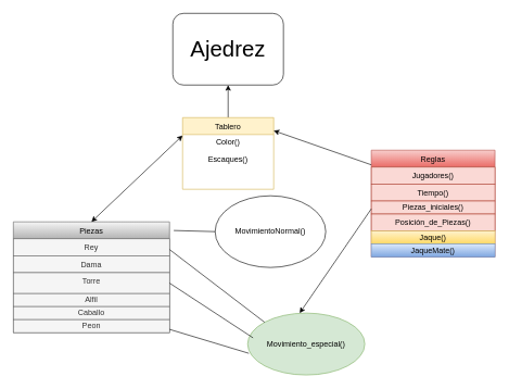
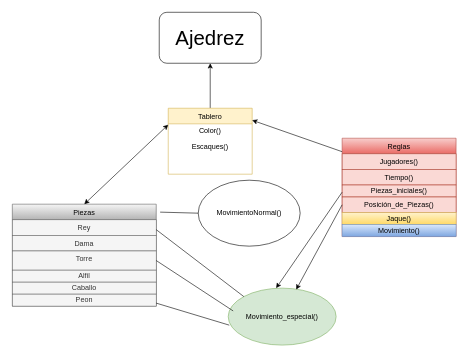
  <mxCell id="0" />
  <mxCell id="1" parent="0" />
  <mxCell id="2" value="Piezas" style="swimlane;fontStyle=0;childLayout=stackLayout;horizontal=1;startSize=26;horizontalStack=0;resizeParent=1;resizeParentMax=0;resizeLast=0;collapsible=1;marginBottom=0;fillColor=#f5f5f5;strokeColor=#666666;gradientColor=#b3b3b3;" parent="1" vertex="1"><mxGeometry x="20" y="340" width="240" height="170" as="geometry" /></mxCell>
  <mxCell id="3" value="Rey" style="text;strokeColor=#666666;fillColor=#f5f5f5;align=center;verticalAlign=top;spacingLeft=4;spacingRight=4;overflow=hidden;rotatable=0;points=[[0,0.5],[1,0.5]];portConstraint=eastwest;fontColor=#333333;" parent="2" vertex="1"><mxGeometry y="26" width="240" height="26" as="geometry" /></mxCell>
  <mxCell id="4" value="Dama" style="text;strokeColor=#666666;fillColor=#f5f5f5;align=center;verticalAlign=top;spacingLeft=4;spacingRight=4;overflow=hidden;rotatable=0;points=[[0,0.5],[1,0.5]];portConstraint=eastwest;fontColor=#333333;" parent="2" vertex="1"><mxGeometry y="52" width="240" height="26" as="geometry" /></mxCell>
  <mxCell id="5" value="Torre" style="text;strokeColor=#666666;fillColor=#f5f5f5;align=center;verticalAlign=top;spacingLeft=4;spacingRight=4;overflow=hidden;rotatable=0;points=[[0,0.5],[1,0.5]];portConstraint=eastwest;fontColor=#333333;" parent="2" vertex="1"><mxGeometry y="78" width="240" height="32" as="geometry" /></mxCell>
  <mxCell id="6" value="Alfil" style="text;html=1;strokeColor=#666666;fillColor=#f5f5f5;align=center;verticalAlign=middle;whiteSpace=wrap;rounded=0;fontColor=#333333;" parent="2" vertex="1"><mxGeometry y="110" width="240" height="20" as="geometry" /></mxCell>
  <mxCell id="7" value="Caballo" style="text;html=1;strokeColor=#666666;fillColor=#f5f5f5;align=center;verticalAlign=middle;whiteSpace=wrap;rounded=0;fontColor=#333333;" parent="2" vertex="1"><mxGeometry y="130" width="240" height="20" as="geometry" /></mxCell>
  <mxCell id="8" value="Peon" style="text;html=1;strokeColor=#666666;fillColor=#f5f5f5;align=center;verticalAlign=middle;whiteSpace=wrap;rounded=0;fontColor=#333333;" parent="2" vertex="1"><mxGeometry y="150" width="240" height="20" as="geometry" /></mxCell>
  <mxCell id="9" value="" style="edgeStyle=orthogonalEdgeStyle;rounded=0;orthogonalLoop=1;jettySize=auto;html=1;" parent="1" source="10" target="27" edge="1"><mxGeometry relative="1" as="geometry" /></mxCell>
  <mxCell id="10" value="Tablero" style="swimlane;fontStyle=0;childLayout=stackLayout;horizontal=1;startSize=26;horizontalStack=0;resizeParent=1;resizeParentMax=0;resizeLast=0;collapsible=1;marginBottom=0;align=center;fillColor=#fff2cc;strokeColor=#d6b656;" parent="1" vertex="1"><mxGeometry x="280" y="180" width="140" height="110" as="geometry" /></mxCell>
  <mxCell id="11" value="Color()" style="text;html=1;strokeColor=none;fillColor=none;align=center;verticalAlign=middle;whiteSpace=wrap;rounded=0;" parent="10" vertex="1"><mxGeometry y="26" width="140" height="24" as="geometry" /></mxCell>
  <mxCell id="12" value="Escaques()" style="text;strokeColor=none;fillColor=none;align=center;verticalAlign=top;spacingLeft=4;spacingRight=4;overflow=hidden;rotatable=0;points=[[0,0.5],[1,0.5]];portConstraint=eastwest;" parent="10" vertex="1"><mxGeometry y="50" width="140" height="60" as="geometry" /></mxCell>
  <mxCell id="13" value="MovimientoNormal()" style="ellipse;whiteSpace=wrap;html=1;gradientColor=#FFFFFF;align=center;" parent="1" vertex="1"><mxGeometry x="330" y="300" width="170" height="110" as="geometry" /></mxCell>
  <mxCell id="14" value="Movimiento_especial()" style="ellipse;whiteSpace=wrap;html=1;align=center;labelBackgroundColor=none;fillColor=#d5e8d4;strokeColor=#82b366;" parent="1" vertex="1"><mxGeometry x="380" y="480" width="180" height="95" as="geometry" /></mxCell>
  <mxCell id="15" value="" style="endArrow=none;html=1;exitX=1.027;exitY=0.078;exitDx=0;exitDy=0;exitPerimeter=0;entryX=0;entryY=0.5;entryDx=0;entryDy=0;" parent="1" source="2" target="13" edge="1"><mxGeometry width="50" height="50" relative="1" as="geometry"><mxPoint x="450" y="560" as="sourcePoint" /><mxPoint x="369" y="390" as="targetPoint" /><Array as="points" /></mxGeometry></mxCell>
  <mxCell id="16" value="" style="endArrow=none;html=1;exitX=1;exitY=0.75;exitDx=0;exitDy=0;entryX=0.01;entryY=0.65;entryDx=0;entryDy=0;entryPerimeter=0;" parent="1" source="8" target="14" edge="1"><mxGeometry width="50" height="50" relative="1" as="geometry"><mxPoint x="450" y="560" as="sourcePoint" /><mxPoint x="500" y="510" as="targetPoint" /></mxGeometry></mxCell>
  <mxCell id="17" value="" style="endArrow=none;html=1;exitX=1;exitY=0.25;exitDx=0;exitDy=0;entryX=0;entryY=0;entryDx=0;entryDy=0;" parent="1" source="2" target="14" edge="1"><mxGeometry width="50" height="50" relative="1" as="geometry"><mxPoint x="450" y="560" as="sourcePoint" /><mxPoint x="370" y="460" as="targetPoint" /></mxGeometry></mxCell>
  <mxCell id="18" value="" style="endArrow=none;html=1;entryX=0.046;entryY=0.4;entryDx=0;entryDy=0;entryPerimeter=0;exitX=1;exitY=0.5;exitDx=0;exitDy=0;" parent="1" source="5" target="14" edge="1"><mxGeometry width="50" height="50" relative="1" as="geometry"><mxPoint x="260" y="470" as="sourcePoint" /><mxPoint x="500" y="510" as="targetPoint" /></mxGeometry></mxCell>
  <mxCell id="19" value="" style="endArrow=classic;startArrow=classic;html=1;exitX=0.5;exitY=0;exitDx=0;exitDy=0;entryX=0;entryY=0.25;entryDx=0;entryDy=0;" parent="1" source="2" target="10" edge="1"><mxGeometry width="50" height="50" relative="1" as="geometry"><mxPoint x="450" y="480" as="sourcePoint" /><mxPoint x="500" y="430" as="targetPoint" /></mxGeometry></mxCell>
  <mxCell id="20" value="Reglas" style="swimlane;fontStyle=0;childLayout=stackLayout;horizontal=1;startSize=26;horizontalStack=0;resizeParent=1;resizeParentMax=0;resizeLast=0;collapsible=1;marginBottom=0;align=center;fillColor=#f8cecc;strokeColor=#b85450;gradientColor=#ea6b66;" parent="1" vertex="1"><mxGeometry x="570" y="230" width="190" height="164" as="geometry" /></mxCell>
  <mxCell id="21" value="Jugadores()" style="text;strokeColor=#ae4132;fillColor=#fad9d5;align=center;verticalAlign=top;spacingLeft=4;spacingRight=4;overflow=hidden;rotatable=0;points=[[0,0.5],[1,0.5]];portConstraint=eastwest;" parent="20" vertex="1"><mxGeometry y="26" width="190" height="26" as="geometry" /></mxCell>
  <mxCell id="22" value="Tiempo()" style="text;strokeColor=#ae4132;fillColor=#fad9d5;align=center;verticalAlign=top;spacingLeft=4;spacingRight=4;overflow=hidden;rotatable=0;points=[[0,0.5],[1,0.5]];portConstraint=eastwest;" parent="20" vertex="1"><mxGeometry y="52" width="190" height="26" as="geometry" /></mxCell>
  <mxCell id="23" value="Piezas_iniciales()" style="text;html=1;strokeColor=#ae4132;fillColor=#fad9d5;align=center;verticalAlign=middle;whiteSpace=wrap;rounded=0;" parent="20" vertex="1"><mxGeometry y="78" width="190" height="20" as="geometry" /></mxCell>
  <mxCell id="24" value="Posición_de_Piezas()" style="text;strokeColor=#ae4132;fillColor=#fad9d5;align=center;verticalAlign=top;spacingLeft=4;spacingRight=4;overflow=hidden;rotatable=0;points=[[0,0.5],[1,0.5]];portConstraint=eastwest;" parent="20" vertex="1"><mxGeometry y="98" width="190" height="26" as="geometry" /></mxCell>
  <mxCell id="25" value="Jaque()" style="text;html=1;strokeColor=#d6b656;fillColor=#fff2cc;align=center;verticalAlign=middle;whiteSpace=wrap;rounded=0;labelBackgroundColor=none;gradientColor=#ffd966;" parent="20" vertex="1"><mxGeometry y="124" width="190" height="20" as="geometry" /></mxCell>
- <mxCell id="26" value="JaqueMate()" style="text;html=1;strokeColor=#6c8ebf;fillColor=#dae8fc;align=center;verticalAlign=middle;whiteSpace=wrap;rounded=0;labelBackgroundColor=none;gradientColor=#7ea6e0;" parent="20" vertex="1"><mxGeometry y="144" width="190" height="20" as="geometry" /></mxCell>
- <mxCell id="27" value="&lt;font style=&quot;font-size: 34px&quot;&gt;Ajedrez&lt;/font&gt;" style="rounded=1;whiteSpace=wrap;html=1;gradientColor=#FFFFFF;align=center;" parent="1" vertex="1"><mxGeometry x="265" y="20" width="170" height="110" as="geometry" /></mxCell>
+ <mxCell id="26" value="Movimiento()" style="text;html=1;strokeColor=#6c8ebf;fillColor=#dae8fc;align=center;verticalAlign=middle;whiteSpace=wrap;rounded=0;labelBackgroundColor=none;gradientColor=#7ea6e0;" parent="20" vertex="1"><mxGeometry y="144" width="190" height="20" as="geometry" /></mxCell>
+ <mxCell id="27" value="&lt;font style=&quot;font-size: 34px&quot;&gt;Ajedrez&lt;/font&gt;" style="rounded=1;whiteSpace=wrap;html=1;gradientColor=#FFFFFF;align=center;" parent="1" vertex="1"><mxGeometry x="265" y="20" width="170" height="85" as="geometry" /></mxCell>
  <mxCell id="28" value="" style="endArrow=classic;html=1;entryX=1;entryY=0.182;entryDx=0;entryDy=0;entryPerimeter=0;exitX=0;exitY=0.137;exitDx=0;exitDy=0;exitPerimeter=0;" parent="1" source="20" target="10" edge="1"><mxGeometry width="50" height="50" relative="1" as="geometry"><mxPoint x="440" y="370" as="sourcePoint" /><mxPoint x="490" y="320" as="targetPoint" /></mxGeometry></mxCell>
+ <mxCell id="29" value="" style="endArrow=classic;html=1;entryX=0.63;entryY=0.025;entryDx=0;entryDy=0;entryPerimeter=0;exitX=0;exitY=0.5;exitDx=0;exitDy=0;" edge="1" parent="1" source="24" target="14"><mxGeometry width="50" height="50" relative="1" as="geometry"><mxPoint x="360" y="450" as="sourcePoint" /><mxPoint x="410" y="400" as="targetPoint" /></mxGeometry></mxCell>
  <mxCell id="30" value="" style="endArrow=classic;html=1;entryX=0.444;entryY=0;entryDx=0;entryDy=0;entryPerimeter=0;" edge="1" parent="1" target="14"><mxGeometry width="50" height="50" relative="1" as="geometry"><mxPoint x="570" y="320" as="sourcePoint" /><mxPoint x="410" y="400" as="targetPoint" /></mxGeometry></mxCell>
